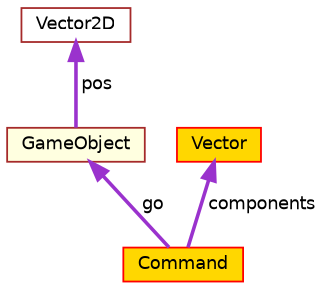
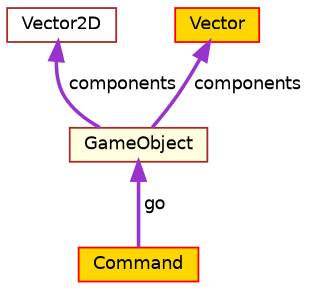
  digraph {
    node [color=red fillcolor=gold fontname=Helvetica fontsize=10 shape=record style=filled]
    edge [color=darkorchid3 dir=back fontname=Helvetica fontsize=10 labelfontname=Helvetica labelfontsize=10 style=bold]
    n1 [fontcolor=black height=0.2 label=Command width=0.4]
    n2 [color=brown fillcolor=lightyellow height=0.2 label=GameObject width=0.4]
    n3 [color=brown fillcolor=white height=0.2 label=Vector2D width=0.4]
    n4 [height=0.2 label=Vector width=0.4]
    n2 -> n1 [label=" go"]
-   n3 -> n2 [label=" pos"]
-   n4 -> n1 [label=" components"]
+   n3 -> n2 [label=" components"]
+   n4 -> n2 [label=" components"]
  }
